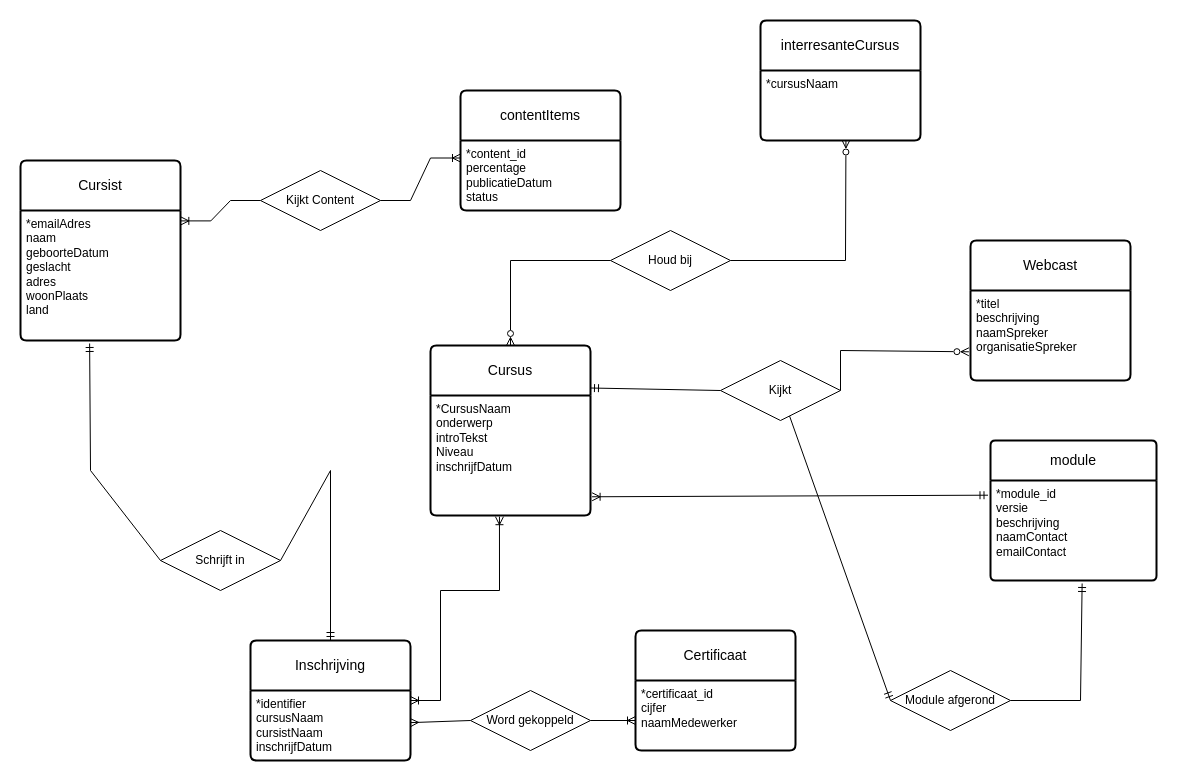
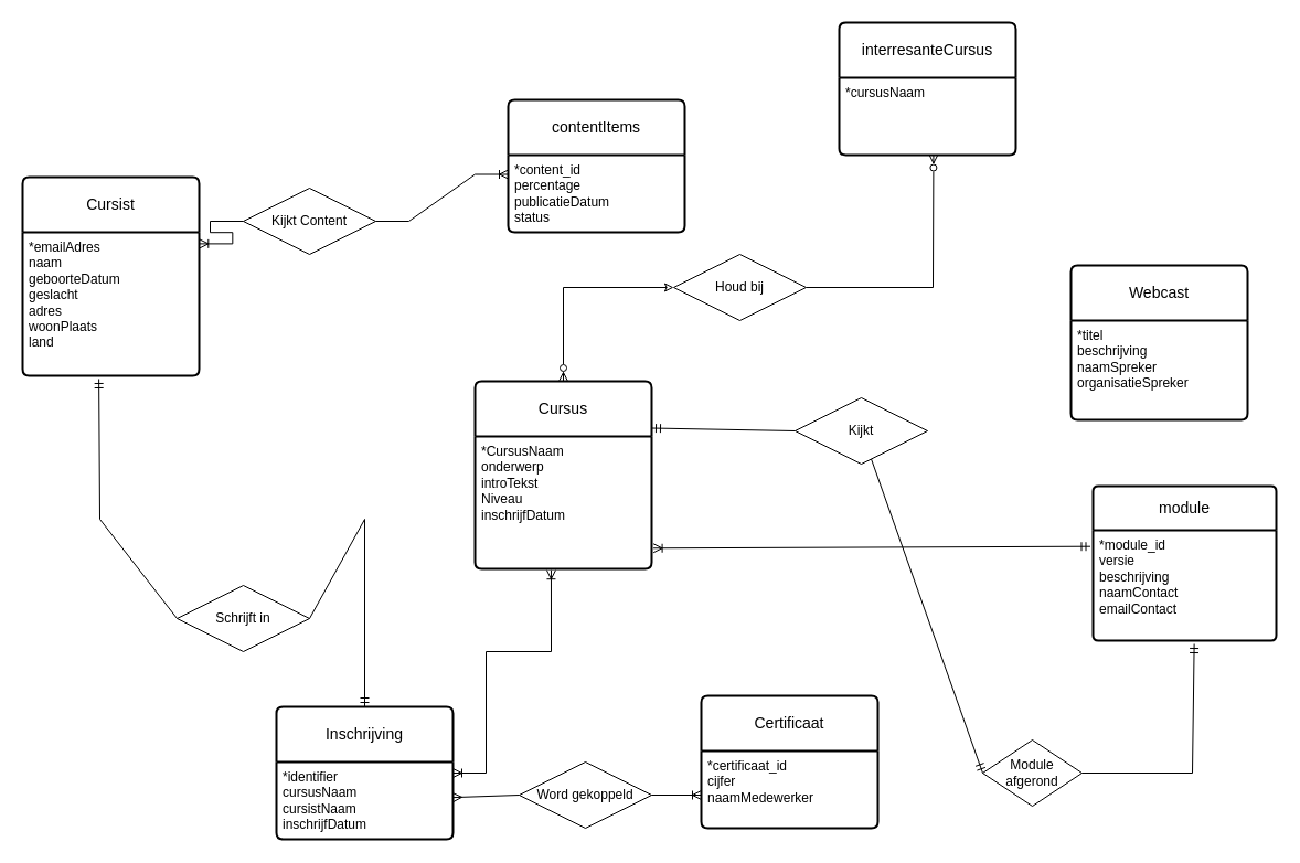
  <mxCell id="0" />
  <mxCell id="1" parent="0" />
  <mxCell id="2" value="module" style="swimlane;childLayout=stackLayout;horizontal=1;startSize=40;horizontalStack=0;rounded=1;fontSize=14;fontStyle=0;strokeWidth=2;resizeParent=0;resizeLast=1;shadow=0;dashed=0;align=center;arcSize=4;whiteSpace=wrap;html=1;" parent="1" vertex="1"><mxGeometry x="990" y="440" width="166" height="140" as="geometry" /></mxCell>
  <mxCell id="3" value="*module_id&lt;br&gt;versie&lt;br&gt;beschrijving&lt;br&gt;naamContact&lt;br&gt;emailContact" style="align=left;strokeColor=none;fillColor=none;spacingLeft=4;fontSize=12;verticalAlign=top;resizable=0;rotatable=0;part=1;html=1;" parent="2" vertex="1"><mxGeometry y="40" width="166" height="100" as="geometry" /></mxCell>
  <mxCell id="4" value="Webcast" style="swimlane;childLayout=stackLayout;horizontal=1;startSize=50;horizontalStack=0;rounded=1;fontSize=14;fontStyle=0;strokeWidth=2;resizeParent=0;resizeLast=1;shadow=0;dashed=0;align=center;arcSize=4;whiteSpace=wrap;html=1;" parent="1" vertex="1"><mxGeometry x="970" y="240" width="160" height="140" as="geometry" /></mxCell>
  <mxCell id="5" value="*titel&lt;br&gt;beschrijving&lt;br&gt;naamSpreker&lt;br&gt;organisatieSpreker" style="align=left;strokeColor=none;fillColor=none;spacingLeft=4;fontSize=12;verticalAlign=top;resizable=0;rotatable=0;part=1;html=1;" parent="4" vertex="1"><mxGeometry y="50" width="160" height="90" as="geometry" /></mxCell>
- <mxCell id="6" style="rounded=0;orthogonalLoop=1;jettySize=auto;html=1;entryX=-0.01;entryY=0.681;entryDx=0;entryDy=0;endArrow=ERzeroToMany;endFill=0;startArrow=none;startFill=0;exitX=1;exitY=0.5;exitDx=0;exitDy=0;entryPerimeter=0;" parent="1" source="33" target="5" edge="1"><mxGeometry relative="1" as="geometry"><Array as="points"><mxPoint x="840" y="350" /></Array></mxGeometry></mxCell>
  <mxCell id="7" style="rounded=0;orthogonalLoop=1;jettySize=auto;html=1;entryX=0.534;entryY=0.993;entryDx=0;entryDy=0;endArrow=ERzeroToMany;endFill=0;startArrow=none;startFill=0;entryPerimeter=0;exitX=1;exitY=0.5;exitDx=0;exitDy=0;" parent="1" source="37" target="24" edge="1"><mxGeometry relative="1" as="geometry"><mxPoint x="850" y="170" as="targetPoint" /><Array as="points"><mxPoint x="845" y="260" /></Array></mxGeometry></mxCell>
  <mxCell id="8" value="Cursus" style="swimlane;childLayout=stackLayout;horizontal=1;startSize=50;horizontalStack=0;rounded=1;fontSize=14;fontStyle=0;strokeWidth=2;resizeParent=0;resizeLast=1;shadow=0;dashed=0;align=center;arcSize=4;whiteSpace=wrap;html=1;" parent="1" vertex="1"><mxGeometry x="430" y="345" width="160" height="170" as="geometry" /></mxCell>
  <mxCell id="9" value="*CursusNaam&lt;br&gt;onderwerp&lt;br&gt;introTekst&lt;br&gt;Niveau&lt;br&gt;inschrijfDatum&lt;br&gt;" style="align=left;strokeColor=none;fillColor=none;spacingLeft=4;fontSize=12;verticalAlign=top;resizable=0;rotatable=0;part=1;html=1;" parent="8" vertex="1"><mxGeometry y="50" width="160" height="120" as="geometry" /></mxCell>
  <mxCell id="10" value="Cursist" style="swimlane;childLayout=stackLayout;horizontal=1;startSize=50;horizontalStack=0;rounded=1;fontSize=14;fontStyle=0;strokeWidth=2;resizeParent=0;resizeLast=1;shadow=0;dashed=0;align=center;arcSize=4;whiteSpace=wrap;html=1;" parent="1" vertex="1"><mxGeometry x="20" y="160" width="160" height="180" as="geometry" /></mxCell>
  <mxCell id="11" value="*emailAdres&lt;br&gt;naam&lt;br&gt;geboorteDatum&lt;br&gt;geslacht&lt;br&gt;adres&lt;br&gt;woonPlaats&lt;br&gt;land" style="align=left;strokeColor=none;fillColor=none;spacingLeft=4;fontSize=12;verticalAlign=top;resizable=0;rotatable=0;part=1;html=1;" parent="10" vertex="1"><mxGeometry y="50" width="160" height="130" as="geometry" /></mxCell>
  <mxCell id="12" value="Certificaat" style="swimlane;childLayout=stackLayout;horizontal=1;startSize=50;horizontalStack=0;rounded=1;fontSize=14;fontStyle=0;strokeWidth=2;resizeParent=0;resizeLast=1;shadow=0;dashed=0;align=center;arcSize=4;whiteSpace=wrap;html=1;" parent="1" vertex="1"><mxGeometry x="635" y="630" width="160" height="120" as="geometry" /></mxCell>
  <mxCell id="13" value="*certificaat_id&lt;br&gt;cijfer&lt;br&gt;naamMedewerker" style="align=left;strokeColor=none;fillColor=none;spacingLeft=4;fontSize=12;verticalAlign=top;resizable=0;rotatable=0;part=1;html=1;" parent="12" vertex="1"><mxGeometry y="50" width="160" height="70" as="geometry" /></mxCell>
  <mxCell id="14" value="contentItems" style="swimlane;childLayout=stackLayout;horizontal=1;startSize=50;horizontalStack=0;rounded=1;fontSize=14;fontStyle=0;strokeWidth=2;resizeParent=0;resizeLast=1;shadow=0;dashed=0;align=center;arcSize=4;whiteSpace=wrap;html=1;" parent="1" vertex="1"><mxGeometry x="460" y="90" width="160" height="120" as="geometry" /></mxCell>
  <mxCell id="15" value="*content_id&lt;br&gt;percentage&lt;br&gt;publicatieDatum&lt;br&gt;status" style="align=left;strokeColor=none;fillColor=none;spacingLeft=4;fontSize=12;verticalAlign=top;resizable=0;rotatable=0;part=1;html=1;" parent="14" vertex="1"><mxGeometry y="50" width="160" height="70" as="geometry" /></mxCell>
  <mxCell id="16" value="Inschrijving" style="swimlane;childLayout=stackLayout;horizontal=1;startSize=50;horizontalStack=0;rounded=1;fontSize=14;fontStyle=0;strokeWidth=2;resizeParent=0;resizeLast=1;shadow=0;dashed=0;align=center;arcSize=4;whiteSpace=wrap;html=1;" parent="1" vertex="1"><mxGeometry x="250" y="640" width="160" height="120" as="geometry" /></mxCell>
  <mxCell id="17" value="*identifier&lt;br&gt;cursusNaam&lt;br&gt;cursistNaam&lt;br&gt;inschrijfDatum" style="align=left;strokeColor=none;fillColor=none;spacingLeft=4;fontSize=12;verticalAlign=top;resizable=0;rotatable=0;part=1;html=1;" parent="16" vertex="1"><mxGeometry y="50" width="160" height="70" as="geometry" /></mxCell>
  <mxCell id="18" value="" style="fontSize=12;html=1;endArrow=ERmandOne;rounded=0;startArrow=none;startFill=0;entryX=0.5;entryY=0;entryDx=0;entryDy=0;exitX=1;exitY=0.5;exitDx=0;exitDy=0;" parent="1" source="28" target="16" edge="1"><mxGeometry width="100" height="100" relative="1" as="geometry"><mxPoint x="260" y="370" as="sourcePoint" /><mxPoint x="260" y="780" as="targetPoint" /><Array as="points"><mxPoint x="330" y="470" /></Array></mxGeometry></mxCell>
  <mxCell id="19" value="" style="edgeStyle=entityRelationEdgeStyle;fontSize=12;html=1;endArrow=ERoneToMany;startArrow=none;rounded=0;exitX=1;exitY=0.5;exitDx=0;exitDy=0;entryX=0;entryY=0.25;entryDx=0;entryDy=0;startFill=0;endFill=0;" parent="1" source="26" target="15" edge="1"><mxGeometry width="100" height="100" relative="1" as="geometry"><mxPoint x="320" y="330" as="sourcePoint" /><mxPoint x="420" y="230" as="targetPoint" /></mxGeometry></mxCell>
  <mxCell id="20" style="rounded=0;orthogonalLoop=1;jettySize=auto;html=1;exitX=-0.015;exitY=0.147;exitDx=0;exitDy=0;startArrow=ERmandOne;startFill=0;endArrow=ERoneToMany;endFill=0;entryX=1.01;entryY=0.844;entryDx=0;entryDy=0;entryPerimeter=0;exitPerimeter=0;" parent="1" source="3" target="9" edge="1"><mxGeometry relative="1" as="geometry"><mxPoint x="790" y="520.04" as="sourcePoint" /><mxPoint x="660" y="480" as="targetPoint" /></mxGeometry></mxCell>
  <mxCell id="21" style="edgeStyle=orthogonalEdgeStyle;rounded=0;orthogonalLoop=1;jettySize=auto;html=1;entryX=0.431;entryY=1.01;entryDx=0;entryDy=0;entryPerimeter=0;endArrow=ERoneToMany;endFill=0;startArrow=ERoneToMany;startFill=0;" parent="1" source="16" target="9" edge="1"><mxGeometry relative="1" as="geometry"><Array as="points"><mxPoint x="440" y="590" /><mxPoint x="499" y="590" /></Array></mxGeometry></mxCell>
  <mxCell id="22" style="rounded=0;orthogonalLoop=1;jettySize=auto;html=1;startArrow=ERmandOne;startFill=0;endArrow=none;endFill=0;exitX=0;exitY=0.5;exitDx=0;exitDy=0;" parent="1" source="35" target="33" edge="1"><mxGeometry relative="1" as="geometry" /></mxCell>
  <mxCell id="23" value="interresanteCursus" style="swimlane;childLayout=stackLayout;horizontal=1;startSize=50;horizontalStack=0;rounded=1;fontSize=14;fontStyle=0;strokeWidth=2;resizeParent=0;resizeLast=1;shadow=0;dashed=0;align=center;arcSize=4;whiteSpace=wrap;html=1;" parent="1" vertex="1"><mxGeometry x="760" y="20" width="160" height="120" as="geometry" /></mxCell>
  <mxCell id="24" value="*cursusNaam&lt;br&gt;" style="align=left;strokeColor=none;fillColor=none;spacingLeft=4;fontSize=12;verticalAlign=top;resizable=0;rotatable=0;part=1;html=1;" parent="23" vertex="1"><mxGeometry y="50" width="160" height="70" as="geometry" /></mxCell>
  <mxCell id="25" value="" style="edgeStyle=entityRelationEdgeStyle;fontSize=12;html=1;endArrow=none;startArrow=ERoneToMany;rounded=0;exitX=1.002;exitY=0.08;exitDx=0;exitDy=0;exitPerimeter=0;entryX=0;entryY=0.5;entryDx=0;entryDy=0;startFill=0;endFill=0;" edge="1" parent="1" source="11" target="26"><mxGeometry width="100" height="100" relative="1" as="geometry"><mxPoint x="180" y="220" as="sourcePoint" /><mxPoint x="460" y="158" as="targetPoint" /></mxGeometry></mxCell>
- <mxCell id="26" value="Kijkt Content" style="shape=rhombus;perimeter=rhombusPerimeter;whiteSpace=wrap;html=1;align=center;" vertex="1" parent="1"><mxGeometry x="260" y="170" width="120" height="60" as="geometry" /></mxCell>
+ <mxCell id="26" value="Kijkt Content" style="shape=rhombus;perimeter=rhombusPerimeter;whiteSpace=wrap;html=1;align=center;" vertex="1" parent="1"><mxGeometry x="220" y="170" width="120" height="60" as="geometry" /></mxCell>
  <mxCell id="27" value="" style="fontSize=12;html=1;endArrow=none;rounded=0;startArrow=ERmandOne;startFill=0;entryX=0;entryY=0.5;entryDx=0;entryDy=0;endFill=0;exitX=0.432;exitY=1.023;exitDx=0;exitDy=0;exitPerimeter=0;" edge="1" parent="1" source="11" target="28"><mxGeometry width="100" height="100" relative="1" as="geometry"><mxPoint x="70" y="370" as="sourcePoint" /><mxPoint x="247" y="696" as="targetPoint" /><Array as="points"><mxPoint x="90" y="470" /></Array></mxGeometry></mxCell>
  <mxCell id="28" value="Schrijft in" style="shape=rhombus;perimeter=rhombusPerimeter;whiteSpace=wrap;html=1;align=center;" vertex="1" parent="1"><mxGeometry x="160" y="530" width="120" height="60" as="geometry" /></mxCell>
  <mxCell id="29" value="" style="rounded=0;orthogonalLoop=1;jettySize=auto;html=1;startArrow=ERmany;startFill=0;endArrow=none;endFill=0;entryX=0;entryY=0.5;entryDx=0;entryDy=0;" edge="1" parent="1" source="17" target="31"><mxGeometry relative="1" as="geometry"><mxPoint x="410" y="725" as="sourcePoint" /><mxPoint x="470" y="726" as="targetPoint" /></mxGeometry></mxCell>
  <mxCell id="30" style="edgeStyle=orthogonalEdgeStyle;rounded=0;orthogonalLoop=1;jettySize=auto;html=1;exitX=1;exitY=0.5;exitDx=0;exitDy=0;entryX=0;entryY=0.75;entryDx=0;entryDy=0;endArrow=ERoneToMany;endFill=0;" edge="1" parent="1" source="31" target="12"><mxGeometry relative="1" as="geometry" /></mxCell>
  <mxCell id="31" value="Word gekoppeld" style="shape=rhombus;perimeter=rhombusPerimeter;whiteSpace=wrap;html=1;align=center;" vertex="1" parent="1"><mxGeometry x="470" y="690" width="120" height="60" as="geometry" /></mxCell>
  <mxCell id="32" value="" style="rounded=0;orthogonalLoop=1;jettySize=auto;html=1;entryX=0;entryY=0.5;entryDx=0;entryDy=0;endArrow=none;endFill=0;startArrow=ERmandOne;startFill=0;exitX=1;exitY=0.25;exitDx=0;exitDy=0;" edge="1" parent="1" source="8" target="33"><mxGeometry relative="1" as="geometry"><mxPoint x="590" y="430" as="sourcePoint" /><mxPoint x="970" y="345" as="targetPoint" /></mxGeometry></mxCell>
  <mxCell id="33" value="Kijkt" style="shape=rhombus;perimeter=rhombusPerimeter;whiteSpace=wrap;html=1;align=center;" vertex="1" parent="1"><mxGeometry x="720" y="360" width="120" height="60" as="geometry" /></mxCell>
  <mxCell id="34" value="" style="rounded=0;orthogonalLoop=1;jettySize=auto;html=1;startArrow=ERmandOne;startFill=0;endArrow=none;endFill=0;exitX=0.552;exitY=1.03;exitDx=0;exitDy=0;entryX=1;entryY=0.5;entryDx=0;entryDy=0;exitPerimeter=0;" edge="1" parent="1" source="3" target="35"><mxGeometry relative="1" as="geometry"><mxPoint x="1073" y="580" as="sourcePoint" /><mxPoint x="1070" y="700" as="targetPoint" /><Array as="points"><mxPoint x="1080" y="700" /></Array></mxGeometry></mxCell>
- <mxCell id="35" value="Module afgerond" style="shape=rhombus;perimeter=rhombusPerimeter;whiteSpace=wrap;html=1;align=center;" vertex="1" parent="1"><mxGeometry x="890" y="670" width="120" height="60" as="geometry" /></mxCell>
- <mxCell id="36" value="" style="rounded=0;orthogonalLoop=1;jettySize=auto;html=1;entryX=0;entryY=0.5;entryDx=0;entryDy=0;endArrow=none;endFill=0;startArrow=ERzeroToMany;startFill=0;exitX=0.5;exitY=0;exitDx=0;exitDy=0;" edge="1" parent="1" source="8" target="37"><mxGeometry relative="1" as="geometry"><mxPoint x="845" y="140" as="targetPoint" /><Array as="points"><mxPoint x="510" y="260" /></Array><mxPoint x="510" y="345" as="sourcePoint" /></mxGeometry></mxCell>
+ <mxCell id="35" value="Module afgerond" style="shape=rhombus;perimeter=rhombusPerimeter;whiteSpace=wrap;html=1;align=center;" vertex="1" parent="1"><mxGeometry x="890" y="670" width="90" height="60" as="geometry" /></mxCell>
+ <mxCell id="36" value="" style="rounded=0;orthogonalLoop=1;jettySize=auto;html=1;entryX=0;entryY=0.5;entryDx=0;entryDy=0;endArrow=classic;endFill=0;startArrow=ERzeroToMany;startFill=0;exitX=0.5;exitY=0;exitDx=0;exitDy=0;" edge="1" parent="1" source="8" target="37"><mxGeometry relative="1" as="geometry"><mxPoint x="845" y="140" as="targetPoint" /><Array as="points"><mxPoint x="510" y="260" /></Array><mxPoint x="510" y="345" as="sourcePoint" /></mxGeometry></mxCell>
  <mxCell id="37" value="Houd bij" style="shape=rhombus;perimeter=rhombusPerimeter;whiteSpace=wrap;html=1;align=center;" vertex="1" parent="1"><mxGeometry x="610" y="230" width="120" height="60" as="geometry" /></mxCell>
